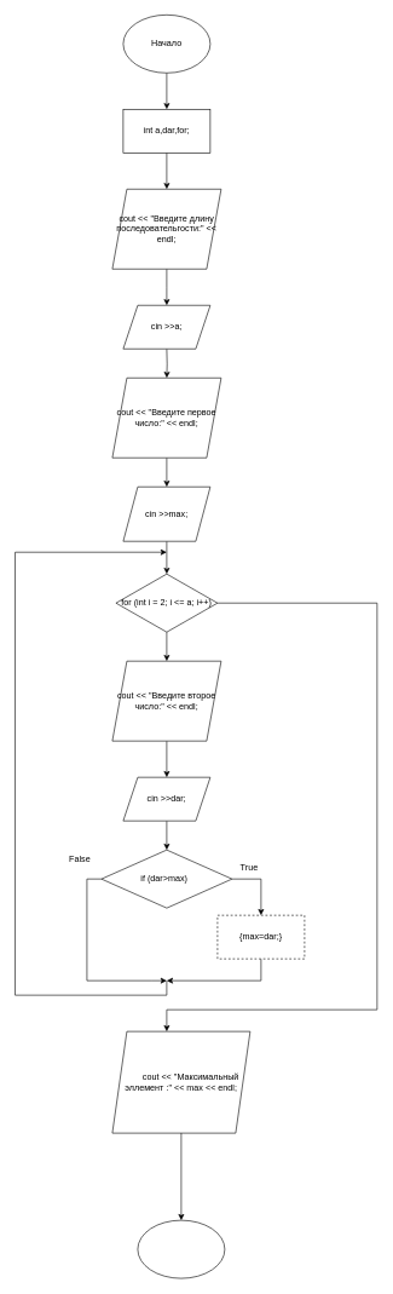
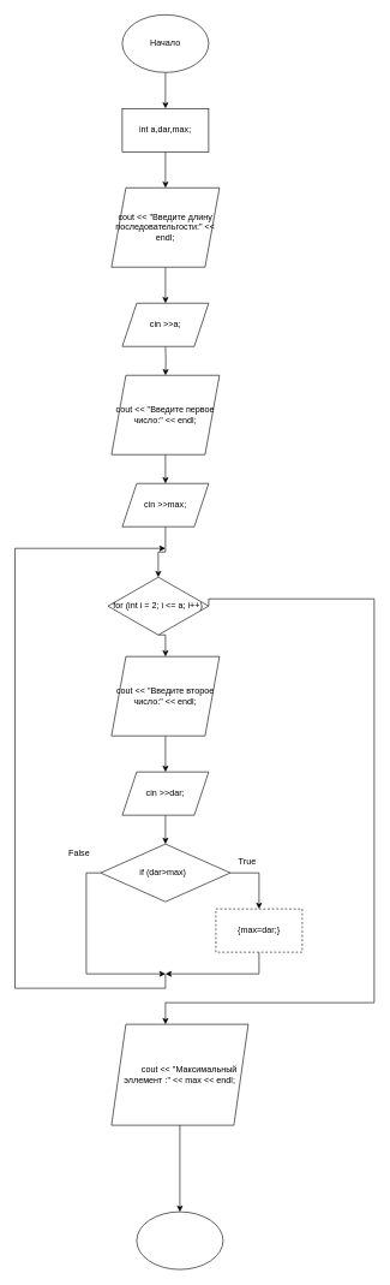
  <mxCell id="0" />
  <mxCell id="1" parent="0" />
  <mxCell id="2" style="edgeStyle=orthogonalEdgeStyle;rounded=0;orthogonalLoop=1;jettySize=auto;html=1;exitX=0.5;exitY=1;exitDx=0;exitDy=0;entryX=0.5;entryY=0;entryDx=0;entryDy=0;" parent="1" source="3" target="6" edge="1"><mxGeometry relative="1" as="geometry" /></mxCell>
- <mxCell id="3" value="int a,dar,for;" style="rounded=0;whiteSpace=wrap;html=1;" parent="1" vertex="1"><mxGeometry x="169" y="150" width="120" height="60" as="geometry" /></mxCell>
+ <mxCell id="3" value="int a,dar,max;" style="rounded=0;whiteSpace=wrap;html=1;" parent="1" vertex="1"><mxGeometry x="169" y="150" width="120" height="60" as="geometry" /></mxCell>
  <mxCell id="4" style="edgeStyle=orthogonalEdgeStyle;rounded=0;orthogonalLoop=1;jettySize=auto;html=1;exitX=0.5;exitY=1;exitDx=0;exitDy=0;entryX=0.5;entryY=0;entryDx=0;entryDy=0;" parent="1" target="10" edge="1"><mxGeometry relative="1" as="geometry"><mxPoint x="229" y="480" as="sourcePoint" /></mxGeometry></mxCell>
  <mxCell id="5" style="edgeStyle=orthogonalEdgeStyle;rounded=0;orthogonalLoop=1;jettySize=auto;html=1;exitX=0.5;exitY=1;exitDx=0;exitDy=0;entryX=0.5;entryY=0;entryDx=0;entryDy=0;" parent="1" source="6" edge="1"><mxGeometry relative="1" as="geometry"><mxPoint x="229" y="420" as="targetPoint" /></mxGeometry></mxCell>
  <mxCell id="6" value="cout &amp;lt;&amp;lt; &quot;Введите длину последовательгости:&quot; &amp;lt;&amp;lt; endl;" style="shape=parallelogram;perimeter=parallelogramPerimeter;whiteSpace=wrap;html=1;fixedSize=1;" parent="1" vertex="1"><mxGeometry x="154" y="260" width="150" height="110" as="geometry" /></mxCell>
  <mxCell id="7" style="edgeStyle=orthogonalEdgeStyle;rounded=0;orthogonalLoop=1;jettySize=auto;html=1;exitX=0.5;exitY=1;exitDx=0;exitDy=0;entryX=0.5;entryY=0;entryDx=0;entryDy=0;" parent="1" source="8" target="3" edge="1"><mxGeometry relative="1" as="geometry" /></mxCell>
  <mxCell id="8" value="Начало" style="ellipse;whiteSpace=wrap;html=1;" parent="1" vertex="1"><mxGeometry x="169" y="20" width="120" height="80" as="geometry" /></mxCell>
  <mxCell id="9" style="edgeStyle=orthogonalEdgeStyle;rounded=0;orthogonalLoop=1;jettySize=auto;html=1;exitX=0.5;exitY=1;exitDx=0;exitDy=0;entryX=0.5;entryY=0;entryDx=0;entryDy=0;" parent="1" source="10" target="13" edge="1"><mxGeometry relative="1" as="geometry" /></mxCell>
  <mxCell id="10" value="cout &amp;lt;&amp;lt; &quot;Введите первое число:&quot; &amp;lt;&amp;lt; endl;" style="shape=parallelogram;perimeter=parallelogramPerimeter;whiteSpace=wrap;html=1;fixedSize=1;" parent="1" vertex="1"><mxGeometry x="154" y="520" width="150" height="110" as="geometry" /></mxCell>
  <mxCell id="11" value="cin &amp;gt;&amp;gt;a;" style="shape=parallelogram;perimeter=parallelogramPerimeter;whiteSpace=wrap;html=1;fixedSize=1;" parent="1" vertex="1"><mxGeometry x="169" y="420" width="120" height="60" as="geometry" /></mxCell>
  <mxCell id="12" style="edgeStyle=orthogonalEdgeStyle;rounded=0;orthogonalLoop=1;jettySize=auto;html=1;exitX=0.5;exitY=1;exitDx=0;exitDy=0;" parent="1" source="13" target="16" edge="1"><mxGeometry relative="1" as="geometry" /></mxCell>
- <mxCell id="13" value="cin &amp;gt;&amp;gt;max;" style="shape=parallelogram;perimeter=parallelogramPerimeter;whiteSpace=wrap;html=1;fixedSize=1;" parent="1" vertex="1"><mxGeometry x="169" y="670" width="120" height="75" as="geometry" /></mxCell>
+ <mxCell id="13" value="cin &amp;gt;&amp;gt;max;" style="shape=parallelogram;perimeter=parallelogramPerimeter;whiteSpace=wrap;html=1;fixedSize=1;" parent="1" vertex="1"><mxGeometry x="169" y="670" width="120" height="60" as="geometry" /></mxCell>
  <mxCell id="14" style="edgeStyle=orthogonalEdgeStyle;rounded=0;orthogonalLoop=1;jettySize=auto;html=1;exitX=0.5;exitY=1;exitDx=0;exitDy=0;entryX=0.5;entryY=0;entryDx=0;entryDy=0;" parent="1" source="16" target="18" edge="1"><mxGeometry relative="1" as="geometry" /></mxCell>
  <mxCell id="15" style="edgeStyle=orthogonalEdgeStyle;rounded=0;orthogonalLoop=1;jettySize=auto;html=1;exitX=1;exitY=0.5;exitDx=0;exitDy=0;" parent="1" source="16" target="22" edge="1"><mxGeometry relative="1" as="geometry"><mxPoint x="209" y="1210" as="targetPoint" /><Array as="points"><mxPoint x="519" y="830" /><mxPoint x="519" y="1390" /><mxPoint x="229" y="1390" /></Array></mxGeometry></mxCell>
- <mxCell id="16" value="for (int i = 2; i &amp;lt;= a; i++)" style="rhombus;whiteSpace=wrap;html=1;" parent="1" vertex="1"><mxGeometry x="159" y="790" width="140" height="80" as="geometry" /></mxCell>
+ <mxCell id="16" value="for (int i = 2; i &amp;lt;= a; i++)" style="rhombus;whiteSpace=wrap;html=1;" parent="1" vertex="1"><mxGeometry x="149" y="800" width="140" height="80" as="geometry" /></mxCell>
  <mxCell id="17" style="edgeStyle=orthogonalEdgeStyle;rounded=0;orthogonalLoop=1;jettySize=auto;html=1;exitX=0.5;exitY=1;exitDx=0;exitDy=0;entryX=0.5;entryY=0;entryDx=0;entryDy=0;" parent="1" source="18" target="20" edge="1"><mxGeometry relative="1" as="geometry" /></mxCell>
  <mxCell id="18" value="cout &amp;lt;&amp;lt; &quot;Введите второе число:&quot; &amp;lt;&amp;lt; endl;" style="shape=parallelogram;perimeter=parallelogramPerimeter;whiteSpace=wrap;html=1;fixedSize=1;" parent="1" vertex="1"><mxGeometry x="154" y="910" width="150" height="110" as="geometry" /></mxCell>
  <mxCell id="19" style="edgeStyle=orthogonalEdgeStyle;rounded=0;orthogonalLoop=1;jettySize=auto;html=1;exitX=0.5;exitY=1;exitDx=0;exitDy=0;entryX=0.5;entryY=0;entryDx=0;entryDy=0;" edge="1" parent="1" source="20" target="27"><mxGeometry relative="1" as="geometry" /></mxCell>
  <mxCell id="20" value="cin &amp;gt;&amp;gt;dar;" style="shape=parallelogram;perimeter=parallelogramPerimeter;whiteSpace=wrap;html=1;fixedSize=1;" parent="1" vertex="1"><mxGeometry x="169" y="1070" width="120" height="60" as="geometry" /></mxCell>
  <mxCell id="21" style="edgeStyle=orthogonalEdgeStyle;rounded=0;orthogonalLoop=1;jettySize=auto;html=1;entryX=0.5;entryY=0;entryDx=0;entryDy=0;" parent="1" source="22" target="23" edge="1"><mxGeometry relative="1" as="geometry" /></mxCell>
  <mxCell id="22" value="&lt;div&gt;&lt;span style=&quot;white-space: normal;&quot;&gt;&lt;span style=&quot;white-space:pre&quot;&gt;&#09;&lt;/span&gt;cout &amp;lt;&amp;lt; &quot;Максимальный эллемент :&quot; &amp;lt;&amp;lt; max &amp;lt;&amp;lt; endl;&lt;/span&gt;&lt;/div&gt;" style="shape=parallelogram;perimeter=parallelogramPerimeter;whiteSpace=wrap;html=1;fixedSize=1;" parent="1" vertex="1"><mxGeometry x="154" y="1420" width="190" height="140" as="geometry" /></mxCell>
  <mxCell id="23" value="" style="ellipse;whiteSpace=wrap;html=1;" parent="1" vertex="1"><mxGeometry x="189" y="1680" width="120" height="80" as="geometry" /></mxCell>
  <mxCell id="24" style="edgeStyle=orthogonalEdgeStyle;rounded=0;orthogonalLoop=1;jettySize=auto;html=1;exitX=1;exitY=0.5;exitDx=0;exitDy=0;entryX=0.5;entryY=0;entryDx=0;entryDy=0;" edge="1" parent="1" source="27" target="29"><mxGeometry relative="1" as="geometry" /></mxCell>
  <mxCell id="25" style="edgeStyle=orthogonalEdgeStyle;rounded=0;orthogonalLoop=1;jettySize=auto;html=1;exitX=0;exitY=0.5;exitDx=0;exitDy=0;" edge="1" parent="1" source="27"><mxGeometry relative="1" as="geometry"><mxPoint x="229" y="1350" as="targetPoint" /><Array as="points"><mxPoint x="119" y="1210" /><mxPoint x="119" y="1350" /><mxPoint x="209" y="1350" /></Array></mxGeometry></mxCell>
  <mxCell id="26" style="edgeStyle=orthogonalEdgeStyle;rounded=0;orthogonalLoop=1;jettySize=auto;html=1;" edge="1" parent="1"><mxGeometry relative="1" as="geometry"><mxPoint x="229" y="760" as="targetPoint" /><mxPoint x="229" y="1350" as="sourcePoint" /><Array as="points"><mxPoint x="229" y="1370" /><mxPoint x="20" y="1370" /></Array></mxGeometry></mxCell>
  <mxCell id="27" value="if (dar&amp;gt;max)&amp;nbsp;&amp;nbsp;" style="rhombus;whiteSpace=wrap;html=1;" vertex="1" parent="1"><mxGeometry x="139" y="1170" width="180" height="80" as="geometry" /></mxCell>
  <mxCell id="28" style="edgeStyle=orthogonalEdgeStyle;rounded=0;orthogonalLoop=1;jettySize=auto;html=1;exitX=0.5;exitY=1;exitDx=0;exitDy=0;" edge="1" parent="1" source="29"><mxGeometry relative="1" as="geometry"><mxPoint x="229" y="1350" as="targetPoint" /><Array as="points"><mxPoint x="359" y="1350" /></Array></mxGeometry></mxCell>
  <mxCell id="29" value="{max=dar;}" style="rounded=0;whiteSpace=wrap;html=1;dashed=1;" vertex="1" parent="1"><mxGeometry x="299" y="1260" width="120" height="60" as="geometry" /></mxCell>
  <mxCell id="30" value="True&amp;nbsp;" style="text;html=1;align=center;verticalAlign=middle;resizable=0;points=[];autosize=1;strokeColor=none;fillColor=none;" vertex="1" parent="1"><mxGeometry x="319" y="1180" width="50" height="30" as="geometry" /></mxCell>
  <mxCell id="31" value="False" style="text;html=1;align=center;verticalAlign=middle;resizable=0;points=[];autosize=1;strokeColor=none;fillColor=none;" vertex="1" parent="1"><mxGeometry x="84" y="1168" width="50" height="30" as="geometry" /></mxCell>
